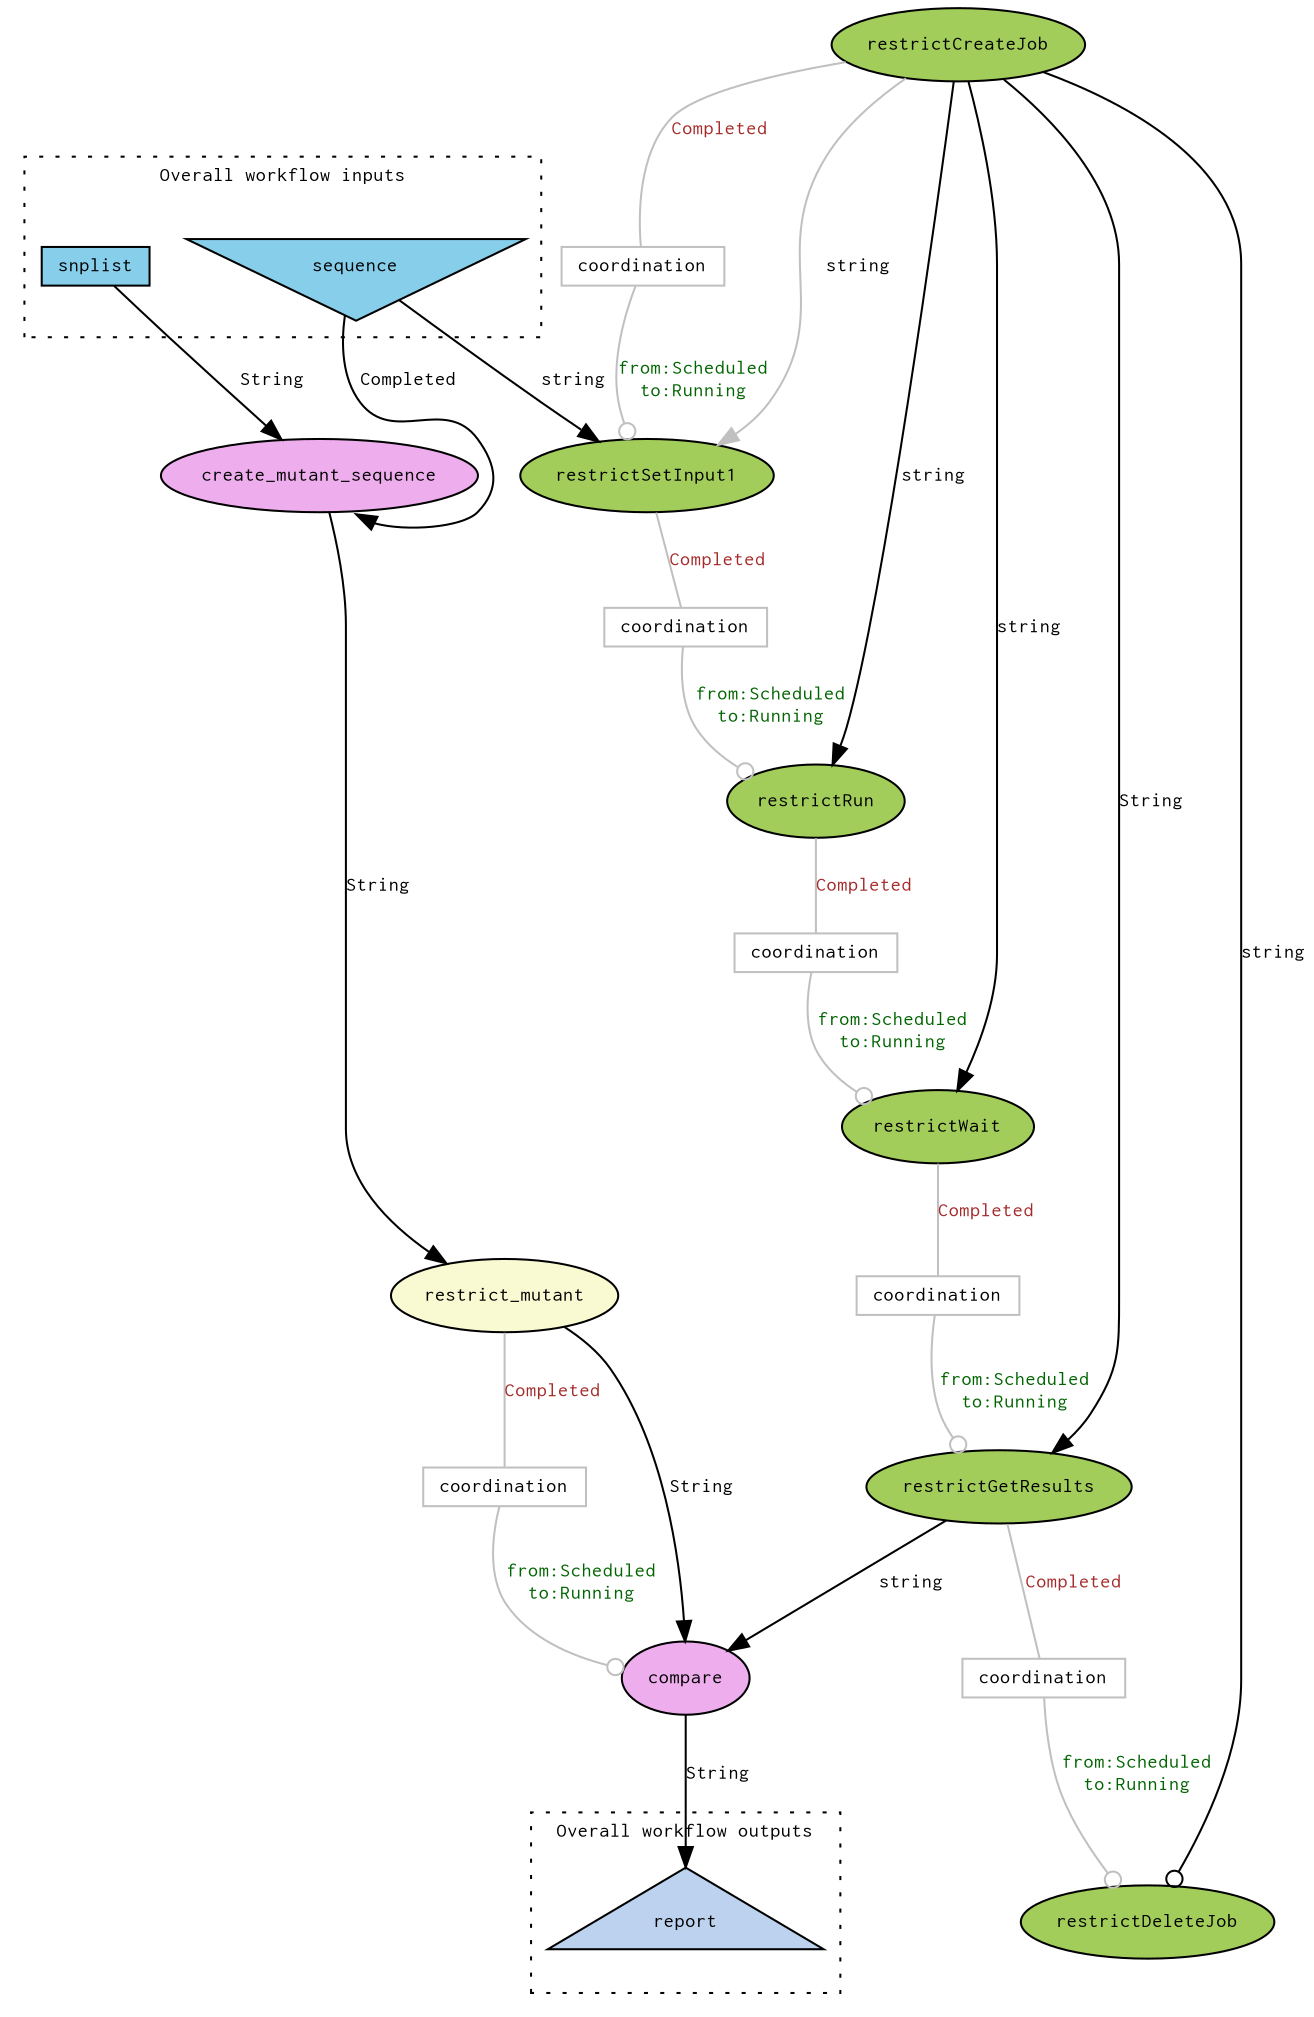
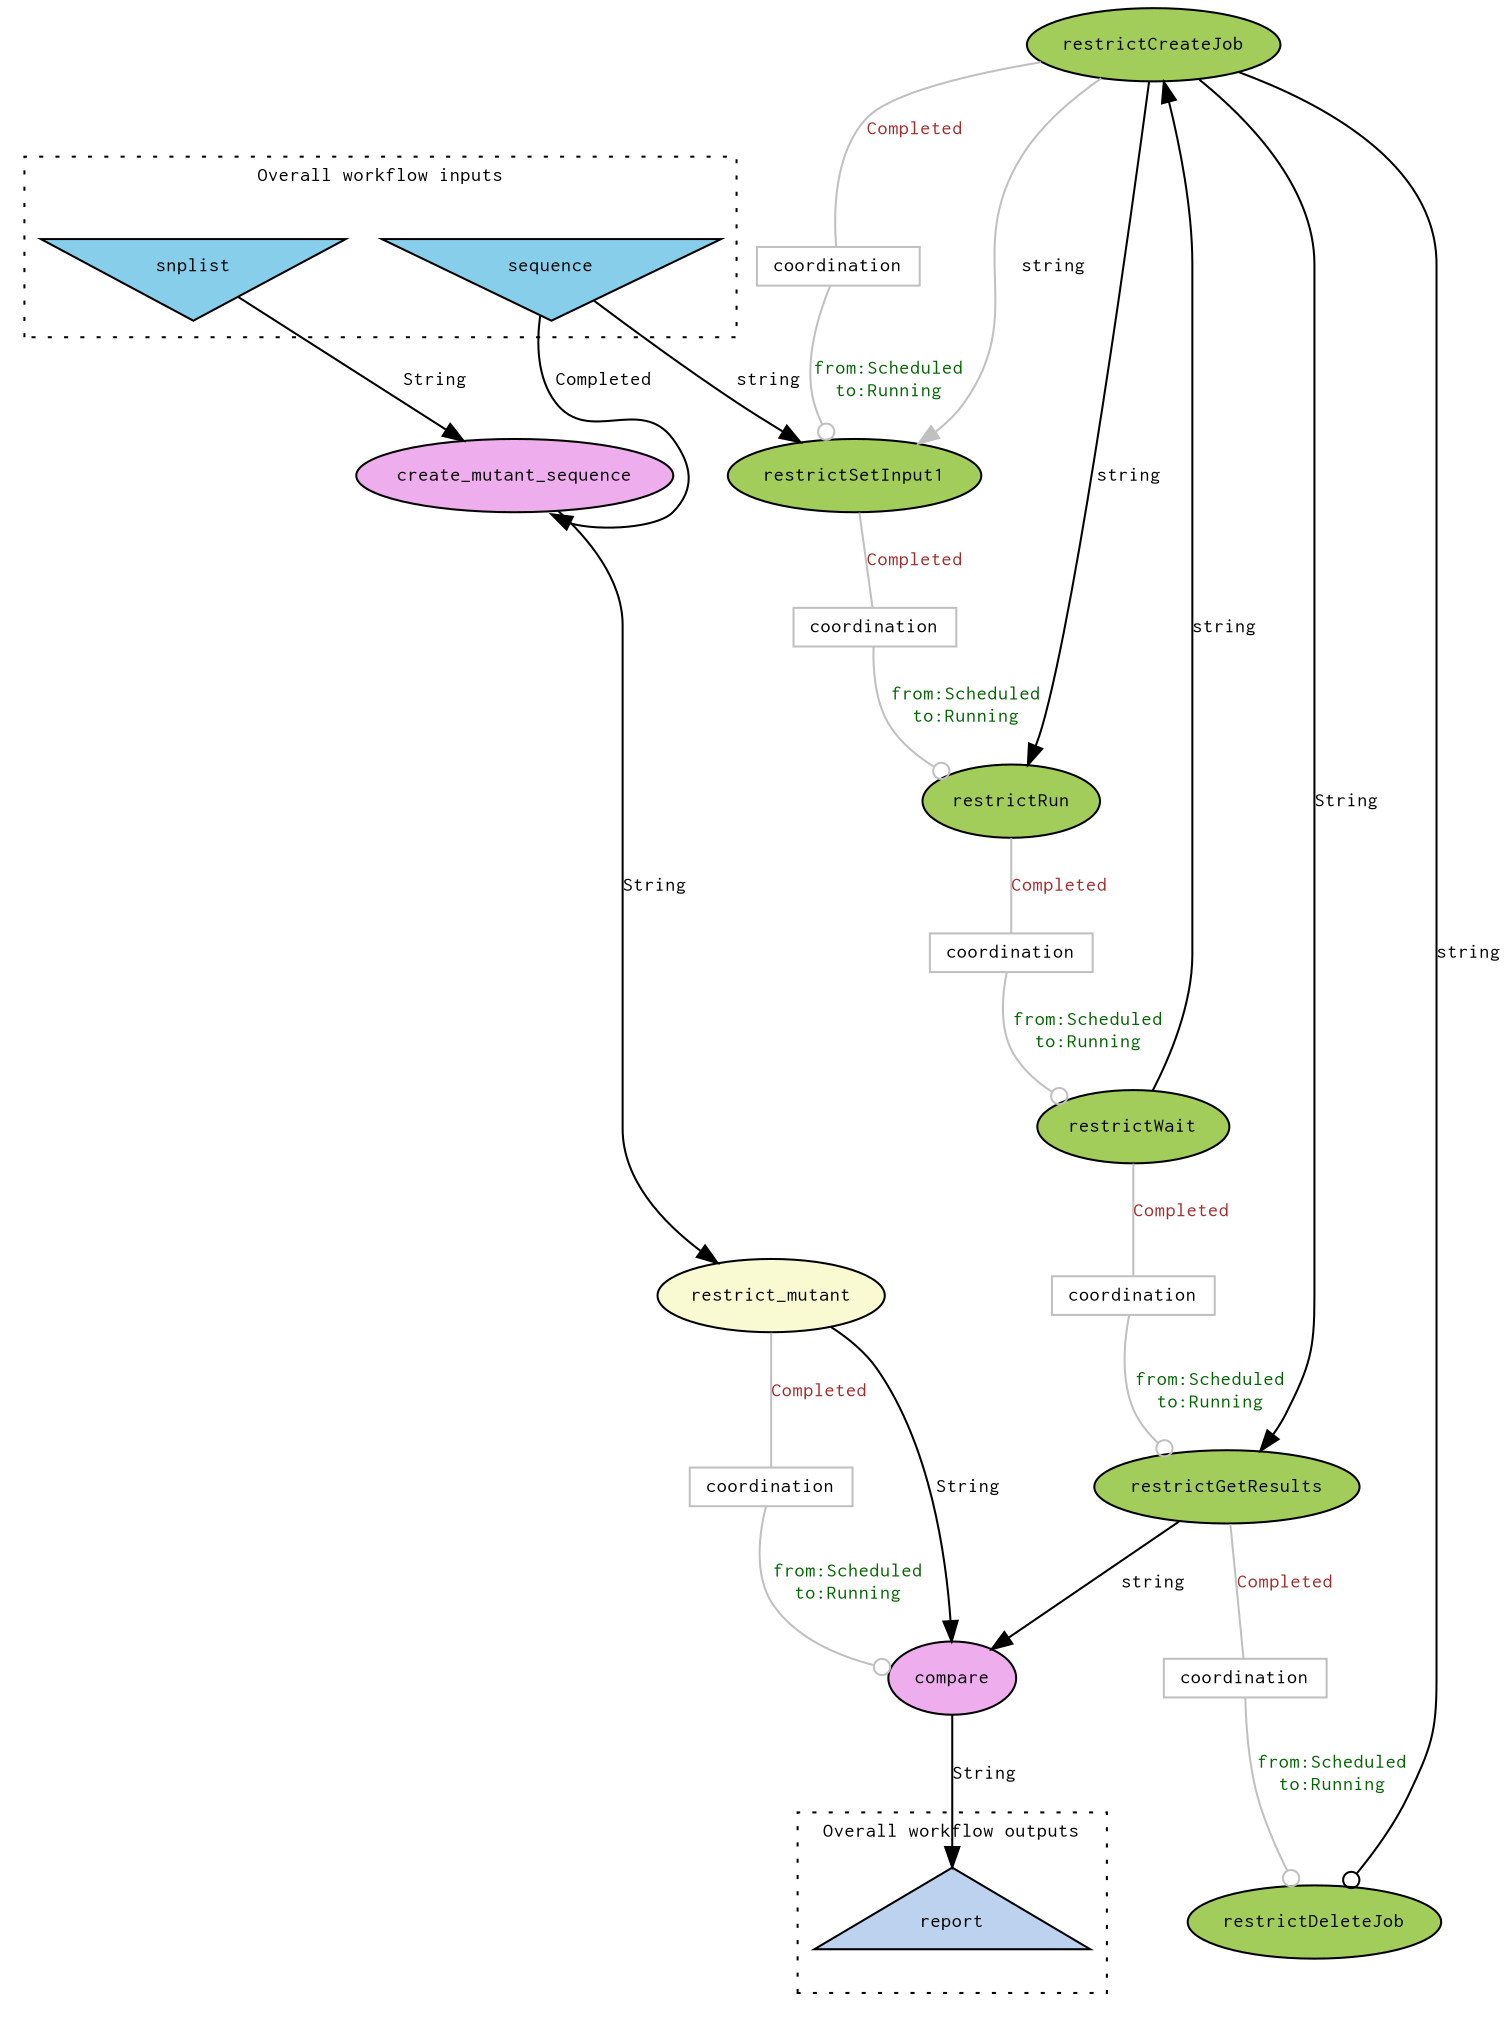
  digraph {
    node [color=black fillcolor=darkolivegreen3 fontcolor=black fontname=Courier fontsize=10 style=filled]
    edge [color=gray fontcolor=black fontname=Courier fontsize=10]
-   n1 [fillcolor=skyblue height=0 label=snplist shape=box width=0]
+   n1 [fillcolor=skyblue height=0 label=snplist shape=invtriangle width=0]
    n2 [fillcolor=skyblue height=0 label=sequence shape=invtriangle width=0]
    n3 [fillcolor=lightsteelblue2 height=0 label=report shape=triangle width=0]
    n4 [fillcolor=plum2 label=create_mutant_sequence]
    n5 [label=restrictSetInput1]
    n6 [fillcolor=plum2 label=compare]
    n7 [fillcolor=lightgoldenrodyellow label=restrict_mutant]
    n8 [color=gray fillcolor=white height=0 label=coordination shape=rectangle width=0]
    n9 [label=restrictCreateJob]
    n10 [label=restrictRun]
    n11 [label=restrictWait]
    n12 [label=restrictGetResults]
    n13 [label=restrictDeleteJob]
    n14 [color=gray fillcolor=white height=0 label=coordination shape=rectangle width=0]
    n15 [color=gray fillcolor=white height=0 label=coordination shape=rectangle width=0]
    n16 [color=gray fillcolor=white height=0 label=coordination shape=rectangle width=0]
    n17 [color=gray fillcolor=white height=0 label=coordination shape=rectangle width=0]
    n18 [color=gray fillcolor=white height=0 label=coordination shape=rectangle width=0]
    subgraph cluster_1 {
      fontname=Courier
      fontsize=10
      label="Overall workflow inputs"
      rank=same
      style=dotted
      n1
      n2
    }
    subgraph cluster_2 {
      fontname=Courier
      fontsize=10
      label="Overall workflow outputs"
      rank=same
      style=dotted
      n3
    }
    n1 -> n4 [color=black headport=snplist label=String]
    n2 -> n4 [color=black headport=sequence label=Completed]
    n2 -> n5 [color=black headport=value label=string]
    n4 -> n7 [color=black label=String]
    n5 -> n15 [arrowhead=none arrowtail=dot fontcolor=brown label=Completed]
    n6 -> n3 [color=black label=String tailport=output]
    n7 -> n6 [color=black label=String]
    n7 -> n8 [arrowhead=none arrowtail=dot fontcolor=brown label=Completed]
    n8 -> n6 [arrowhead=odot arrowtail=none fontcolor=darkgreen label="from:Scheduled\nto:Running"]
    n9 -> n5 [label=string]
    n9 -> n10 [color=black label=string]
-   n9 -> n11 [color=black label=string]
+   n11 -> n9 [color=black label=string]
    n9 -> n12 [color=black label=String]
    n9 -> n13 [arrowhead=odot color=black label=string]
    n9 -> n14 [arrowhead=none arrowtail=dot fontcolor=brown label=Completed]
    n10 -> n16 [arrowhead=none arrowtail=dot fontcolor=brown label=Completed]
    n11 -> n17 [arrowhead=none arrowtail=dot fontcolor=brown label=Completed]
    n12 -> n6 [color=black label=string]
    n12 -> n18 [arrowhead=none arrowtail=dot fontcolor=brown label=Completed]
    n14 -> n5 [arrowhead=odot arrowtail=none fontcolor=darkgreen label="from:Scheduled\nto:Running"]
    n15 -> n10 [arrowhead=odot arrowtail=none fontcolor=darkgreen label="from:Scheduled\nto:Running"]
    n16 -> n11 [arrowhead=odot arrowtail=none fontcolor=darkgreen label="from:Scheduled\nto:Running"]
    n17 -> n12 [arrowhead=odot arrowtail=none fontcolor=darkgreen label="from:Scheduled\nto:Running"]
    n18 -> n13 [arrowhead=odot arrowtail=none fontcolor=darkgreen label="from:Scheduled\nto:Running"]
  }
